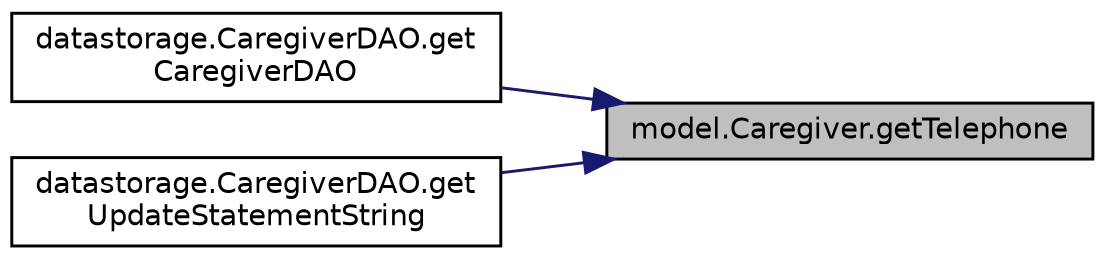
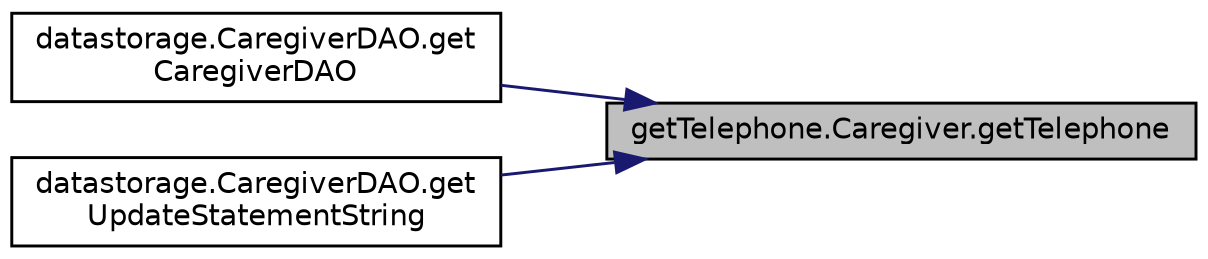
  digraph {
    rankdir=RL
    node [color=black fillcolor=white fontname=Helvetica fontsize=10 shape=record style=filled]
    edge [color=midnightblue dir=back fontname=Helvetica fontsize=10 labelfontname=Helvetica labelfontsize=10 style=solid]
-   n1 [fillcolor=grey75 fontcolor=black height=0.2 label="model.Caregiver.getTelephone" width=0.4]
+   n1 [fillcolor=grey75 fontcolor=black height=0.2 label="getTelephone.Caregiver.getTelephone" width=0.4]
    n2 [height=0.2 label="datastorage.CaregiverDAO.get\lCaregiverDAO" width=0.4]
    n3 [height=0.2 label="datastorage.CaregiverDAO.get\lUpdateStatementString" width=0.4]
    n1 -> n2
    n1 -> n3
  }
